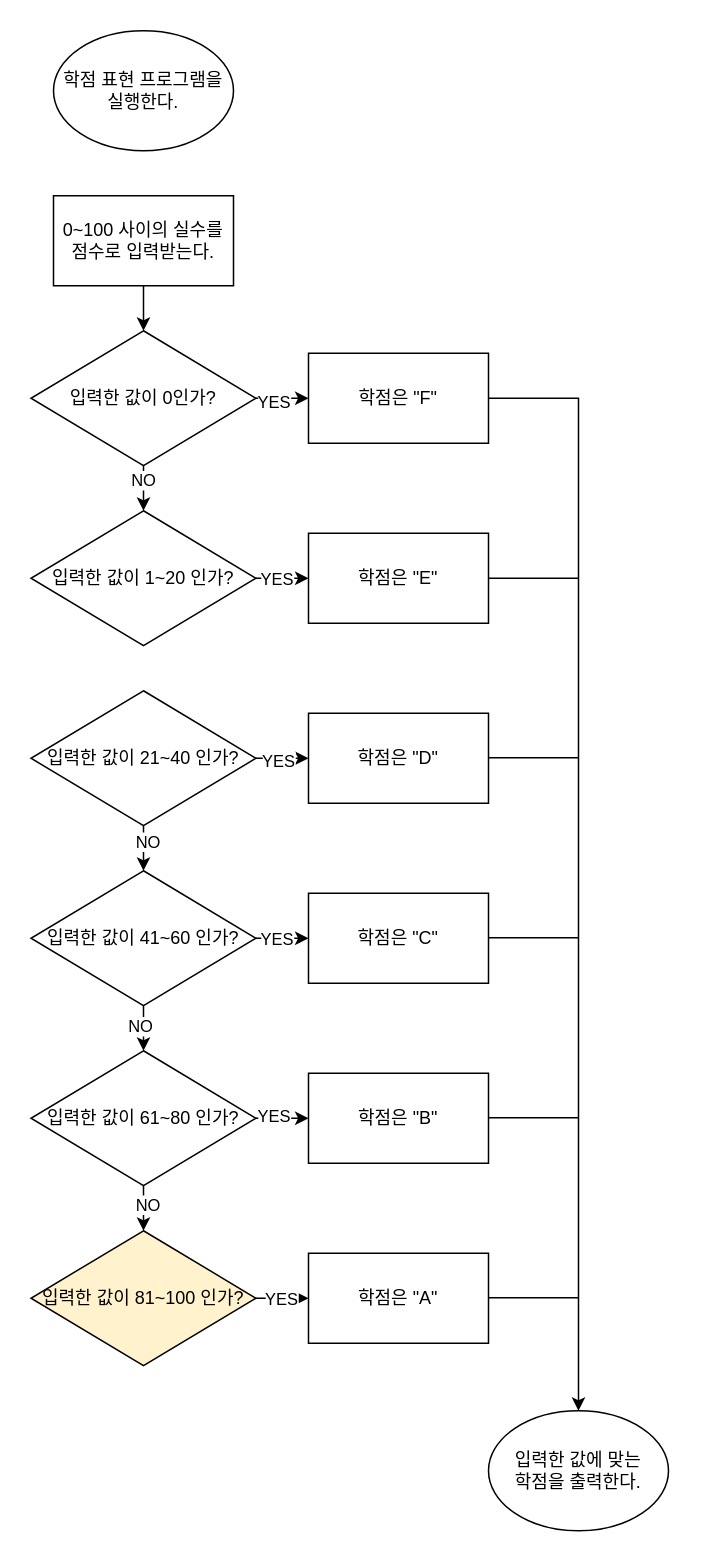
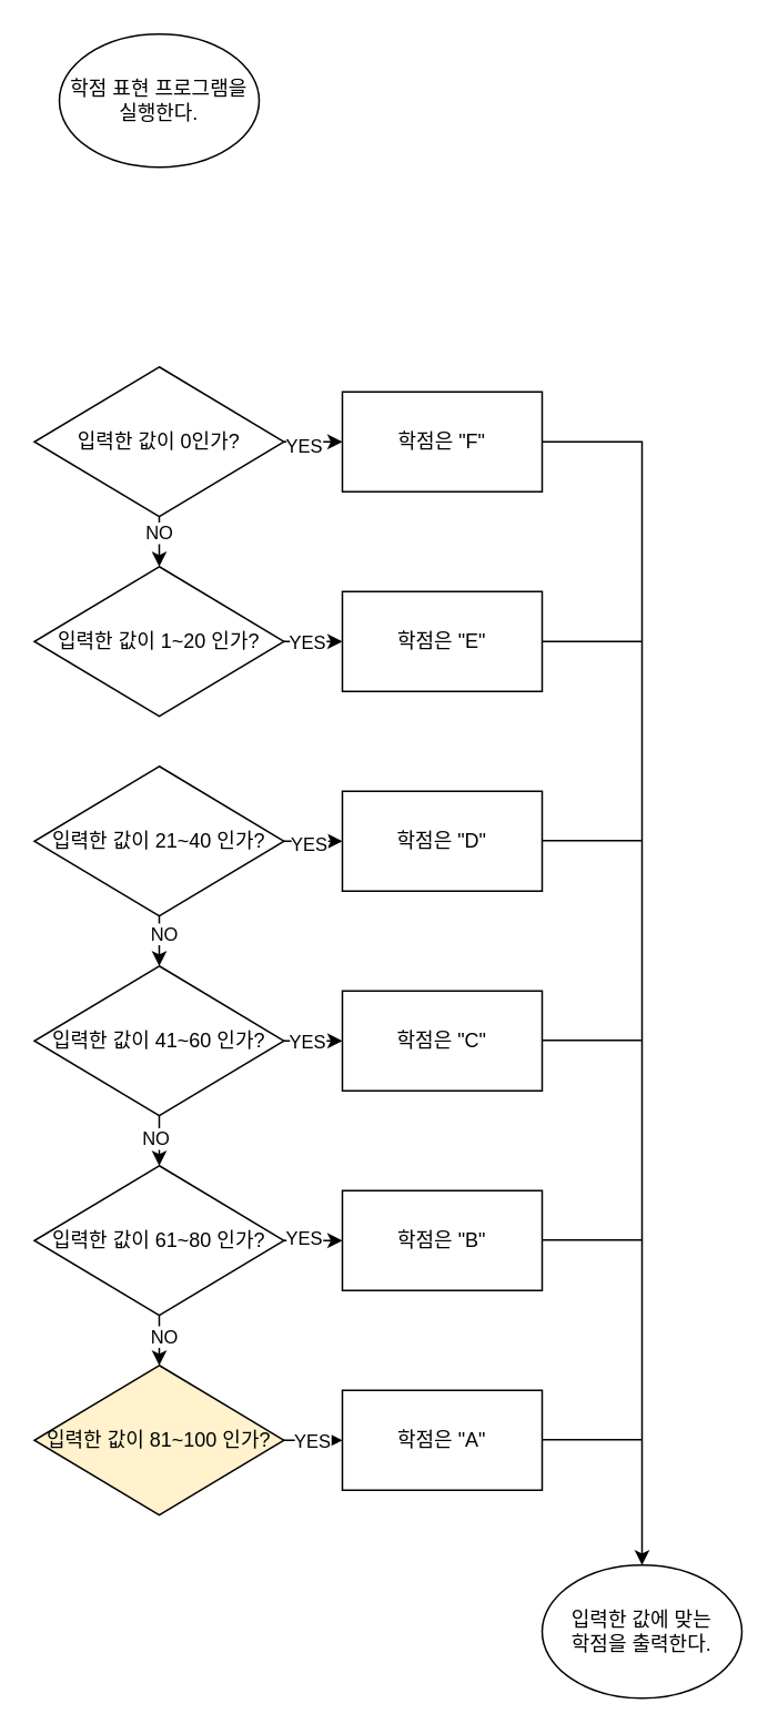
  <mxCell id="0" />
  <mxCell id="1" parent="0" />
  <mxCell id="2" value="학점 표현 프로그램을&lt;div&gt;실행한다.&lt;/div&gt;" style="ellipse;whiteSpace=wrap;html=1;" vertex="1" parent="1"><mxGeometry x="35" y="20" width="120" height="80" as="geometry" /></mxCell>
- <mxCell id="3" style="edgeStyle=orthogonalEdgeStyle;rounded=0;orthogonalLoop=1;jettySize=auto;html=1;exitX=0.5;exitY=1;exitDx=0;exitDy=0;entryX=0.5;entryY=0;entryDx=0;entryDy=0;" edge="1" parent="1" source="4" target="9"><mxGeometry relative="1" as="geometry" /></mxCell>
- <mxCell id="4" value="0~100 사이의 실수를&lt;div&gt;점수로 입력받는다.&lt;/div&gt;" style="rounded=0;whiteSpace=wrap;html=1;" vertex="1" parent="1"><mxGeometry x="35" y="130" width="120" height="60" as="geometry" /></mxCell>
  <mxCell id="5" style="edgeStyle=orthogonalEdgeStyle;rounded=0;orthogonalLoop=1;jettySize=auto;html=1;exitX=0.5;exitY=1;exitDx=0;exitDy=0;entryX=0.5;entryY=0;entryDx=0;entryDy=0;" edge="1" parent="1" source="9" target="14"><mxGeometry relative="1" as="geometry" /></mxCell>
  <mxCell id="6" value="NO" style="edgeLabel;html=1;align=center;verticalAlign=middle;resizable=0;points=[];" vertex="1" connectable="0" parent="5"><mxGeometry x="-0.4" y="-1" relative="1" as="geometry"><mxPoint as="offset" /></mxGeometry></mxCell>
  <mxCell id="7" style="edgeStyle=orthogonalEdgeStyle;rounded=0;orthogonalLoop=1;jettySize=auto;html=1;exitX=1;exitY=0.5;exitDx=0;exitDy=0;entryX=0;entryY=0.5;entryDx=0;entryDy=0;" edge="1" parent="1" source="9" target="11"><mxGeometry relative="1" as="geometry" /></mxCell>
  <mxCell id="8" value="YES" style="edgeLabel;html=1;align=center;verticalAlign=middle;resizable=0;points=[];" vertex="1" connectable="0" parent="7"><mxGeometry x="-0.352" y="-2" relative="1" as="geometry"><mxPoint as="offset" /></mxGeometry></mxCell>
  <mxCell id="9" value="입력한 값이 0인가?" style="rhombus;whiteSpace=wrap;html=1;" vertex="1" parent="1"><mxGeometry x="20" y="220" width="150" height="90" as="geometry" /></mxCell>
  <mxCell id="10" style="edgeStyle=orthogonalEdgeStyle;rounded=0;orthogonalLoop=1;jettySize=auto;html=1;exitX=1;exitY=0.5;exitDx=0;exitDy=0;entryX=0.5;entryY=0;entryDx=0;entryDy=0;" edge="1" parent="1" source="11" target="39"><mxGeometry relative="1" as="geometry" /></mxCell>
  <mxCell id="11" value="학점은 &quot;F&quot;" style="rounded=0;whiteSpace=wrap;html=1;" vertex="1" parent="1"><mxGeometry x="205" y="235" width="120" height="60" as="geometry" /></mxCell>
  <mxCell id="12" style="edgeStyle=orthogonalEdgeStyle;rounded=0;orthogonalLoop=1;jettySize=auto;html=1;exitX=1;exitY=0.5;exitDx=0;exitDy=0;entryX=0;entryY=0.5;entryDx=0;entryDy=0;" edge="1" parent="1" source="14" target="16"><mxGeometry relative="1" as="geometry" /></mxCell>
  <mxCell id="13" value="YES" style="edgeLabel;html=1;align=center;verticalAlign=middle;resizable=0;points=[];" vertex="1" connectable="0" parent="12"><mxGeometry x="-0.257" relative="1" as="geometry"><mxPoint as="offset" /></mxGeometry></mxCell>
  <mxCell id="14" value="입력한 값이 1~20 인가?" style="rhombus;whiteSpace=wrap;html=1;" vertex="1" parent="1"><mxGeometry x="20" y="340" width="150" height="90" as="geometry" /></mxCell>
  <mxCell id="15" style="edgeStyle=orthogonalEdgeStyle;rounded=0;orthogonalLoop=1;jettySize=auto;html=1;exitX=1;exitY=0.5;exitDx=0;exitDy=0;endArrow=none;endFill=0;" edge="1" parent="1" source="16"><mxGeometry relative="1" as="geometry"><mxPoint x="385" y="385" as="targetPoint" /></mxGeometry></mxCell>
  <mxCell id="16" value="학점은 &quot;E&quot;" style="rounded=0;whiteSpace=wrap;html=1;" vertex="1" parent="1"><mxGeometry x="205" y="355" width="120" height="60" as="geometry" /></mxCell>
  <mxCell id="17" style="edgeStyle=orthogonalEdgeStyle;rounded=0;orthogonalLoop=1;jettySize=auto;html=1;exitX=0.5;exitY=1;exitDx=0;exitDy=0;entryX=0.5;entryY=0;entryDx=0;entryDy=0;" edge="1" parent="1" source="21" target="27"><mxGeometry relative="1" as="geometry" /></mxCell>
  <mxCell id="18" value="NO" style="edgeLabel;html=1;align=center;verticalAlign=middle;resizable=0;points=[];" vertex="1" connectable="0" parent="17"><mxGeometry x="-0.344" y="2" relative="1" as="geometry"><mxPoint as="offset" /></mxGeometry></mxCell>
  <mxCell id="19" style="edgeStyle=orthogonalEdgeStyle;rounded=0;orthogonalLoop=1;jettySize=auto;html=1;exitX=1;exitY=0.5;exitDx=0;exitDy=0;" edge="1" parent="1" source="21" target="22"><mxGeometry relative="1" as="geometry" /></mxCell>
  <mxCell id="20" value="YES" style="edgeLabel;html=1;align=center;verticalAlign=middle;resizable=0;points=[];" vertex="1" connectable="0" parent="19"><mxGeometry x="-0.385" y="-1" relative="1" as="geometry"><mxPoint as="offset" /></mxGeometry></mxCell>
  <mxCell id="21" value="입력한 값이 21~40 인가?" style="rhombus;whiteSpace=wrap;html=1;" vertex="1" parent="1"><mxGeometry x="20" y="460" width="150" height="90" as="geometry" /></mxCell>
  <mxCell id="22" value="학점은 &quot;D&quot;" style="rounded=0;whiteSpace=wrap;html=1;" vertex="1" parent="1"><mxGeometry x="205" y="475" width="120" height="60" as="geometry" /></mxCell>
  <mxCell id="23" style="edgeStyle=orthogonalEdgeStyle;rounded=0;orthogonalLoop=1;jettySize=auto;html=1;exitX=0.5;exitY=1;exitDx=0;exitDy=0;entryX=0.5;entryY=0;entryDx=0;entryDy=0;" edge="1" parent="1" source="27" target="33"><mxGeometry relative="1" as="geometry" /></mxCell>
  <mxCell id="24" value="NO" style="edgeLabel;html=1;align=center;verticalAlign=middle;resizable=0;points=[];" vertex="1" connectable="0" parent="23"><mxGeometry x="-0.122" y="-3" relative="1" as="geometry"><mxPoint as="offset" /></mxGeometry></mxCell>
  <mxCell id="25" style="edgeStyle=orthogonalEdgeStyle;rounded=0;orthogonalLoop=1;jettySize=auto;html=1;exitX=1;exitY=0.5;exitDx=0;exitDy=0;entryX=0;entryY=0.5;entryDx=0;entryDy=0;" edge="1" parent="1" source="27" target="28"><mxGeometry relative="1" as="geometry" /></mxCell>
  <mxCell id="26" value="YES" style="edgeLabel;html=1;align=center;verticalAlign=middle;resizable=0;points=[];" vertex="1" connectable="0" parent="25"><mxGeometry x="-0.257" relative="1" as="geometry"><mxPoint as="offset" /></mxGeometry></mxCell>
  <mxCell id="27" value="입력한 값이 41~60 인가?" style="rhombus;whiteSpace=wrap;html=1;" vertex="1" parent="1"><mxGeometry x="20" y="580" width="150" height="90" as="geometry" /></mxCell>
  <mxCell id="28" value="학점은 &quot;C&quot;" style="rounded=0;whiteSpace=wrap;html=1;" vertex="1" parent="1"><mxGeometry x="205" y="595" width="120" height="60" as="geometry" /></mxCell>
  <mxCell id="29" style="edgeStyle=orthogonalEdgeStyle;rounded=0;orthogonalLoop=1;jettySize=auto;html=1;exitX=0.5;exitY=1;exitDx=0;exitDy=0;entryX=0.5;entryY=0;entryDx=0;entryDy=0;" edge="1" parent="1" source="33" target="37"><mxGeometry relative="1" as="geometry" /></mxCell>
  <mxCell id="30" value="NO" style="edgeLabel;html=1;align=center;verticalAlign=middle;resizable=0;points=[];" vertex="1" connectable="0" parent="29"><mxGeometry x="-0.233" y="2" relative="1" as="geometry"><mxPoint as="offset" /></mxGeometry></mxCell>
  <mxCell id="31" style="edgeStyle=orthogonalEdgeStyle;rounded=0;orthogonalLoop=1;jettySize=auto;html=1;exitX=1;exitY=0.5;exitDx=0;exitDy=0;entryX=0;entryY=0.5;entryDx=0;entryDy=0;" edge="1" parent="1" source="33" target="34"><mxGeometry relative="1" as="geometry" /></mxCell>
  <mxCell id="32" value="YES" style="edgeLabel;html=1;align=center;verticalAlign=middle;resizable=0;points=[];" vertex="1" connectable="0" parent="31"><mxGeometry x="-0.4" y="2" relative="1" as="geometry"><mxPoint as="offset" /></mxGeometry></mxCell>
  <mxCell id="33" value="입력한 값이 61~80&amp;nbsp;&lt;span style=&quot;background-color: initial;&quot;&gt;인가?&lt;/span&gt;" style="rhombus;whiteSpace=wrap;html=1;" vertex="1" parent="1"><mxGeometry x="20" y="700" width="150" height="90" as="geometry" /></mxCell>
  <mxCell id="34" value="학점은 &quot;B&quot;" style="rounded=0;whiteSpace=wrap;html=1;" vertex="1" parent="1"><mxGeometry x="205" y="715" width="120" height="60" as="geometry" /></mxCell>
  <mxCell id="35" style="edgeStyle=orthogonalEdgeStyle;rounded=0;orthogonalLoop=1;jettySize=auto;html=1;exitX=1;exitY=0.5;exitDx=0;exitDy=0;entryX=0;entryY=0.5;entryDx=0;entryDy=0;" edge="1" parent="1" source="37" target="38"><mxGeometry relative="1" as="geometry" /></mxCell>
  <mxCell id="36" value="YES" style="edgeLabel;html=1;align=center;verticalAlign=middle;resizable=0;points=[];" vertex="1" connectable="0" parent="35"><mxGeometry x="-0.114" relative="1" as="geometry"><mxPoint as="offset" /></mxGeometry></mxCell>
  <mxCell id="37" value="입력한 값이 81~100 인가?" style="rhombus;whiteSpace=wrap;html=1;fillColor=#fff2cc;" vertex="1" parent="1"><mxGeometry x="20" y="820" width="150" height="90" as="geometry" /></mxCell>
  <mxCell id="38" value="학점은 &quot;A&quot;" style="rounded=0;whiteSpace=wrap;html=1;" vertex="1" parent="1"><mxGeometry x="205" y="835" width="120" height="60" as="geometry" /></mxCell>
  <mxCell id="39" value="입력한 값에 맞는&lt;div&gt;학점을 출력한다.&lt;/div&gt;" style="ellipse;whiteSpace=wrap;html=1;" vertex="1" parent="1"><mxGeometry x="325" y="940" width="120" height="80" as="geometry" /></mxCell>
  <mxCell id="40" style="edgeStyle=orthogonalEdgeStyle;rounded=0;orthogonalLoop=1;jettySize=auto;html=1;exitX=1;exitY=0.5;exitDx=0;exitDy=0;endArrow=none;endFill=0;" edge="1" parent="1"><mxGeometry relative="1" as="geometry"><mxPoint x="385" y="504.71" as="targetPoint" /><mxPoint x="325" y="504.71" as="sourcePoint" /></mxGeometry></mxCell>
  <mxCell id="41" style="edgeStyle=orthogonalEdgeStyle;rounded=0;orthogonalLoop=1;jettySize=auto;html=1;exitX=1;exitY=0.5;exitDx=0;exitDy=0;endArrow=none;endFill=0;" edge="1" parent="1"><mxGeometry relative="1" as="geometry"><mxPoint x="385" y="864.71" as="targetPoint" /><mxPoint x="325" y="864.71" as="sourcePoint" /></mxGeometry></mxCell>
  <mxCell id="42" style="edgeStyle=orthogonalEdgeStyle;rounded=0;orthogonalLoop=1;jettySize=auto;html=1;exitX=1;exitY=0.5;exitDx=0;exitDy=0;endArrow=none;endFill=0;" edge="1" parent="1"><mxGeometry relative="1" as="geometry"><mxPoint x="385" y="744.71" as="targetPoint" /><mxPoint x="325" y="744.71" as="sourcePoint" /></mxGeometry></mxCell>
  <mxCell id="43" style="edgeStyle=orthogonalEdgeStyle;rounded=0;orthogonalLoop=1;jettySize=auto;html=1;exitX=1;exitY=0.5;exitDx=0;exitDy=0;endArrow=none;endFill=0;" edge="1" parent="1"><mxGeometry relative="1" as="geometry"><mxPoint x="385" y="624.71" as="targetPoint" /><mxPoint x="325" y="624.71" as="sourcePoint" /></mxGeometry></mxCell>
